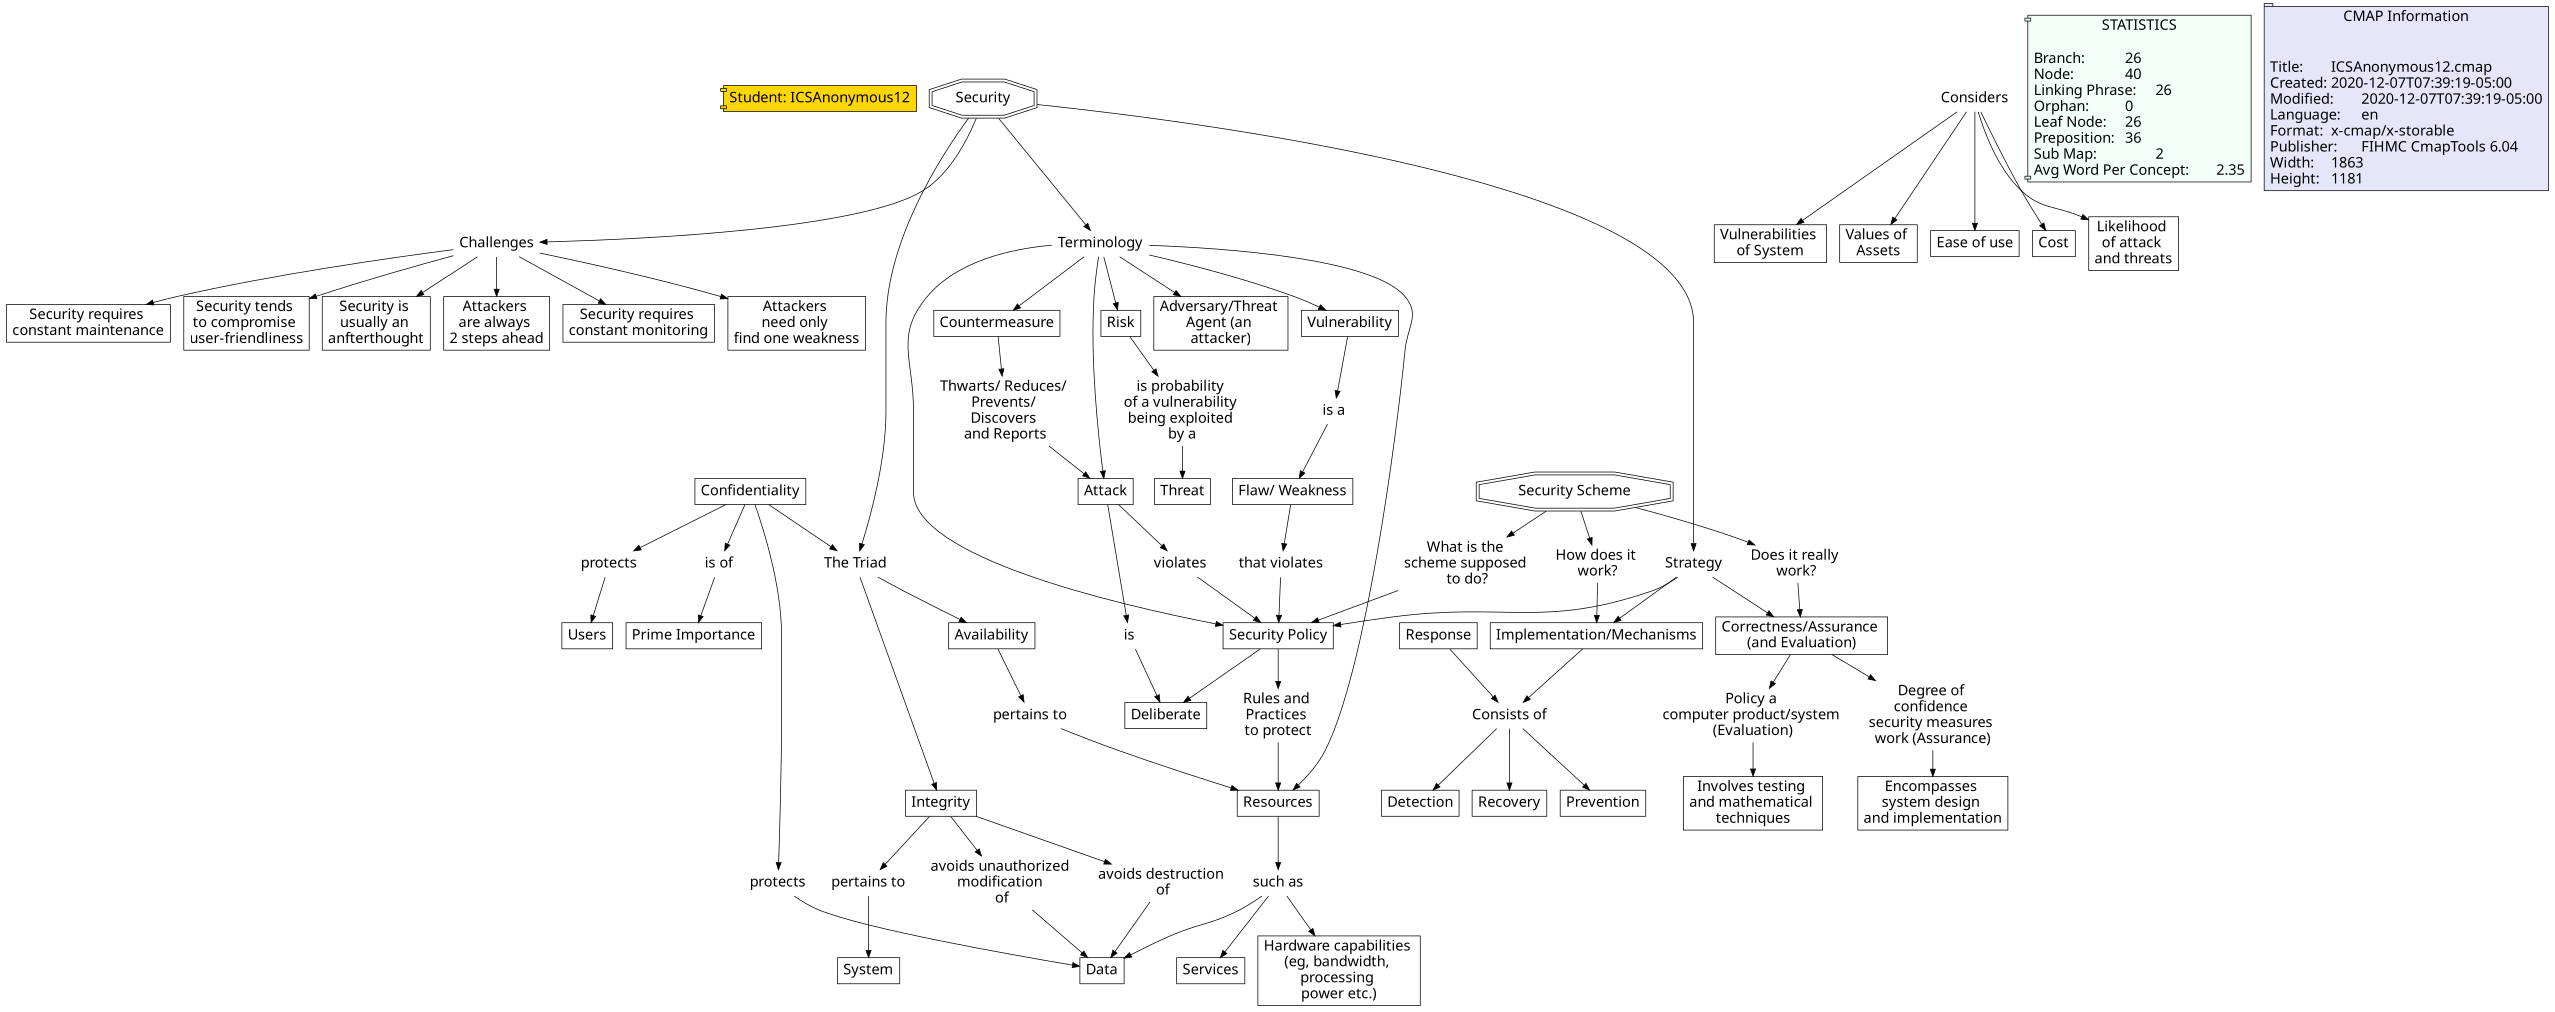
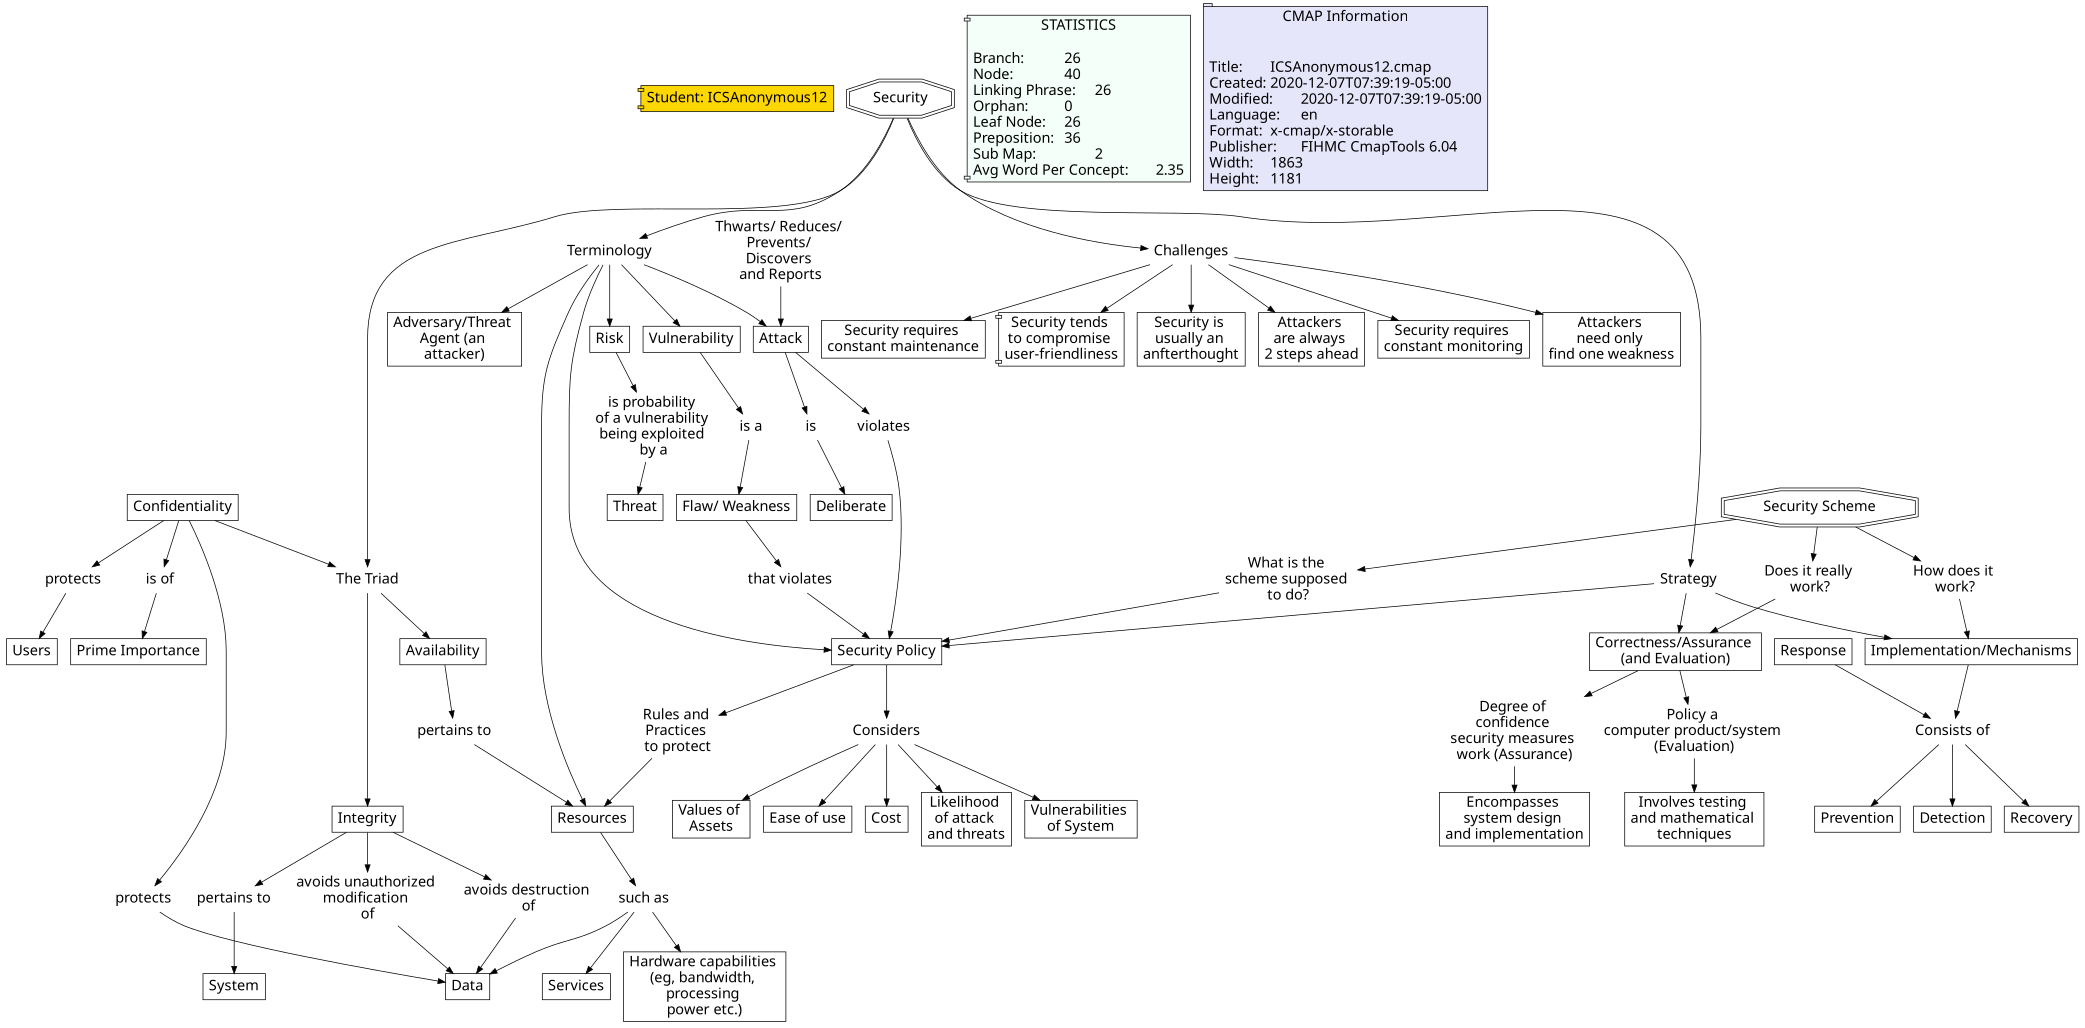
  digraph {
    fontname="Noto Sans"
    node [fillcolor=white fontname="Noto Sans" fontsize=20 shape=rect style=filled]
    edge [constraint=true fontname="Noto Sans"]
    n1 [fillcolor=gold label="Student: ICSAnonymous12" shape=component]
    n2 [label=Security shape=doubleoctagon]
    n3 [label=Challenges shape=none fillcolor="" style=""]
    n4 [label="The Triad" shape=none fillcolor="" style=""]
    n5 [label=Strategy shape=none fillcolor="" style=""]
    n6 [label=Terminology shape=none fillcolor="" style=""]
    n7 [label="Attackers \nare always \n2 steps ahead\n"]
    n8 [label="Security requires \nconstant monitoring\n"]
    n9 [label="Attackers \nneed only \nfind one weakness\n"]
    n10 [label="Security requires \nconstant maintenance\n"]
-   n11 [label="Security tends \nto compromise \nuser-friendliness"]
+   n11 [label="Security tends \nto compromise \nuser-friendliness" shape=component]
    n12 [label="Security is \nusually an \nanfterthought"]
    n13 [label=Integrity]
    n14 [label=Availability]
    n15 [label="Security Policy\n"]
    n16 [label="Implementation/Mechanisms"]
    n17 [label="Correctness/Assurance \n(and Evaluation)\n"]
    n18 [label=Attack]
-   n19 [label=Countermeasure]
    n20 [label=Resources]
    n21 [label=Risk]
    n22 [label=Vulnerability]
    n23 [label="Adversary/Threat \nAgent (an \nattacker)"]
    n24 [label="avoids destruction \nof" shape=none fillcolor="" style=""]
    n25 [label=Data]
    n26 [label="avoids unauthorized \nmodification \nof" shape=none fillcolor="" style=""]
    n27 [label="pertains to\n" shape=none fillcolor="" style=""]
    n28 [label=System]
    n29 [label="pertains to\n" shape=none fillcolor="" style=""]
    n30 [label=Confidentiality]
    n31 [label=protects shape=none fillcolor="" style=""]
    n32 [label=protects shape=none fillcolor="" style=""]
    n33 [label="is of" shape=none fillcolor="" style=""]
    n34 [label=Considers shape=none fillcolor="" style=""]
    n35 [label="Rules and \nPractices \nto protect\n" shape=none fillcolor="" style=""]
    n36 [label="Vulnerabilities \nof System"]
    n37 [label="Values of \nAssets"]
    n38 [label="Ease of use\n"]
    n39 [label=Cost]
    n40 [label="Likelihood \nof attack \nand threats\n"]
    n41 [label="Security Scheme\n" shape=doubleoctagon]
    n42 [label="How does it \nwork?" shape=none fillcolor="" style=""]
    n43 [label="What is the \nscheme supposed \nto do?" shape=none fillcolor="" style=""]
    n44 [label="Does it really \nwork?" shape=none fillcolor="" style=""]
    n45 [label="Consists of\n" shape=none fillcolor="" style=""]
    n46 [label="Degree of \nconfidence \nsecurity measures \nwork (Assurance)\n" shape=none fillcolor="" style=""]
    n47 [label="Encompasses \nsystem design \nand implementation\n"]
    n48 [label="such as" shape=none fillcolor="" style=""]
    n49 [label=Services]
    n50 [label="Hardware capabilities \n(eg, bandwidth, \nprocessing \npower etc.)\n"]
    n51 [label=is shape=none fillcolor="" style=""]
    n52 [label=Deliberate]
    n53 [label=violates shape=none fillcolor="" style=""]
    n54 [label="is a" shape=none fillcolor="" style=""]
    n55 [label="Flaw/ Weakness\n"]
    n56 [label="that violates\n" shape=none fillcolor="" style=""]
    n57 [label="Policy a \ncomputer product/system \n(Evaluation)" shape=none fillcolor="" style=""]
    n58 [label="Involves testing \nand mathematical \ntechniques"]
    n59 [label=Detection]
    n60 [label=Recovery]
    n61 [label=Prevention]
    n62 [label=Threat]
    n63 [label="Thwarts/ Reduces/ \nPrevents/ \nDiscovers \nand Reports\n" shape=none fillcolor="" style=""]
    n64 [label="is probability \nof a vulnerability \nbeing exploited \nby a" shape=none fillcolor="" style=""]
    n65 [label=Users]
    n66 [label="Prime Importance\n"]
    n67 [label=Response]
    n68 [Gsplines=true fillcolor="#F5FFFA" label="STATISTICS\n\lBranch:		26\lNode:		40\lLinking Phrase:	26\lOrphan:		0\lLeaf Node:	26\lPreposition:	36\lSub Map:		2\lAvg Word Per Concept:	2.35\l" shape=component]
    n69 [Gsplines=true fillcolor="#E6E6FA" label="CMAP Information\n\n\lTitle:	ICSAnonymous12.cmap\lCreated:	2020-12-07T07:39:19-05:00\lModified:	2020-12-07T07:39:19-05:00\lLanguage:	en\lFormat:	x-cmap/x-storable\lPublisher:	FIHMC CmapTools 6.04\lWidth:	1863\lHeight:	1181\l" shape=tab]
    n2 -> n3
    n2 -> n4
    n2 -> n5
    n2 -> n6
    n3 -> n7
    n3 -> n8
    n3 -> n9
    n3 -> n10
    n3 -> n11
    n3 -> n12
    n4 -> n13
    n4 -> n14
    n5 -> n15
    n5 -> n16
    n5 -> n17
    n6 -> n15
    n6 -> n18
-   n6 -> n19
    n6 -> n20
    n6 -> n21
    n6 -> n22
    n6 -> n23
    n13 -> n24
    n13 -> n26
    n13 -> n27
    n14 -> n29
-   n15 -> n52
+   n15 -> n34
    n15 -> n35
    n16 -> n45
    n17 -> n46
    n17 -> n57
    n18 -> n51
    n18 -> n53
-   n19 -> n63
    n20 -> n48
    n21 -> n64
    n22 -> n54
    n24 -> n25
    n26 -> n25
    n27 -> n28
    n29 -> n20
    n30 -> n4
    n30 -> n31
    n30 -> n32
    n30 -> n33
    n31 -> n25
    n32 -> n65
    n33 -> n66
    n34 -> n36
    n34 -> n37
    n34 -> n38
    n34 -> n39
    n34 -> n40
    n35 -> n20
    n41 -> n42
    n41 -> n43
    n41 -> n44
    n42 -> n16
    n43 -> n15
    n44 -> n17
    n45 -> n59
    n45 -> n60
    n45 -> n61
    n46 -> n47
    n48 -> n25
    n48 -> n49
    n48 -> n50
    n51 -> n52
    n53 -> n15
    n54 -> n55
    n55 -> n56
    n56 -> n15
    n57 -> n58
    n63 -> n18
    n64 -> n62
    n67 -> n45
  }
